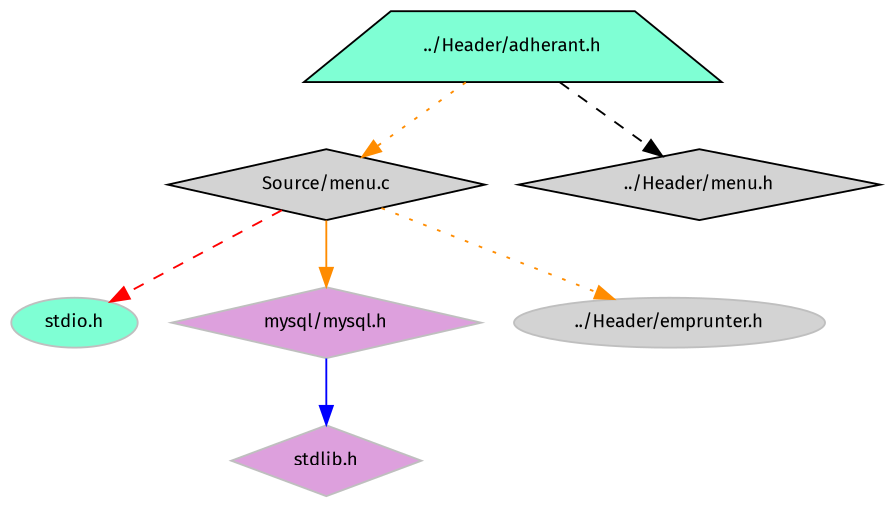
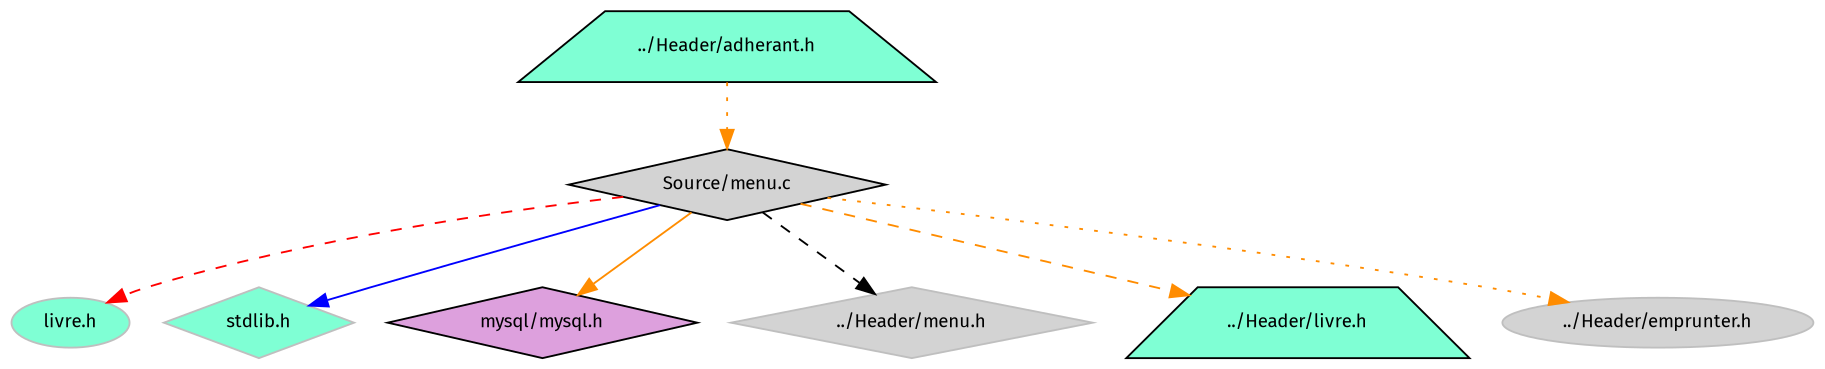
  digraph {
    fontname="Fira Sans"
    node [color=black fillcolor=lightgrey fontname="Fira Sans" fontsize=10 shape=diamond style=filled]
    edge [color=darkorange fontname="Fira Sans" fontsize=10 labelfontname=Helvetica labelfontsize=10 style=dashed]
    n1 [fontcolor=black height=0.2 label="Source/menu.c" width=0.4]
-   n2 [color=grey75 fillcolor=aquamarine height=0.2 label="stdio.h" shape=ellipse width=0.4]
-   n3 [color=grey75 fillcolor=plum height=0.2 label="stdlib.h" width=0.4]
-   n4 [color=grey75 fillcolor=plum height=0.2 label="mysql/mysql.h" width=0.4]
-   n5 [height=0.2 label="../Header/menu.h" width=0.4]
+   n2 [color=grey75 fillcolor=aquamarine height=0.2 label="livre.h" shape=ellipse width=0.4]
+   n3 [color=grey75 fillcolor=aquamarine height=0.2 label="stdlib.h" width=0.4]
+   n4 [fillcolor=plum height=0.2 label="mysql/mysql.h" width=0.4]
+   n5 [color=grey75 height=0.2 label="../Header/menu.h" width=0.4]
+   n6 [fillcolor=aquamarine height=0.2 label="../Header/livre.h" shape=trapezium width=0.4]
    n7 [color=grey75 height=0.2 label="../Header/emprunter.h" shape=ellipse width=0.4]
    n8 [fillcolor=aquamarine height=0.2 label="../Header/adherant.h" shape=trapezium width=0.4]
    n1 -> n2 [color=red]
-   n4 -> n3 [color=blue style=solid]
+   n1 -> n3 [color=blue style=solid]
    n1 -> n4 [style=solid]
-   n8 -> n5 [color=black]
+   n1 -> n5 [color=black]
+   n1 -> n6
    n1 -> n7 [style=dotted]
    n8 -> n1 [style=dotted]
  }
